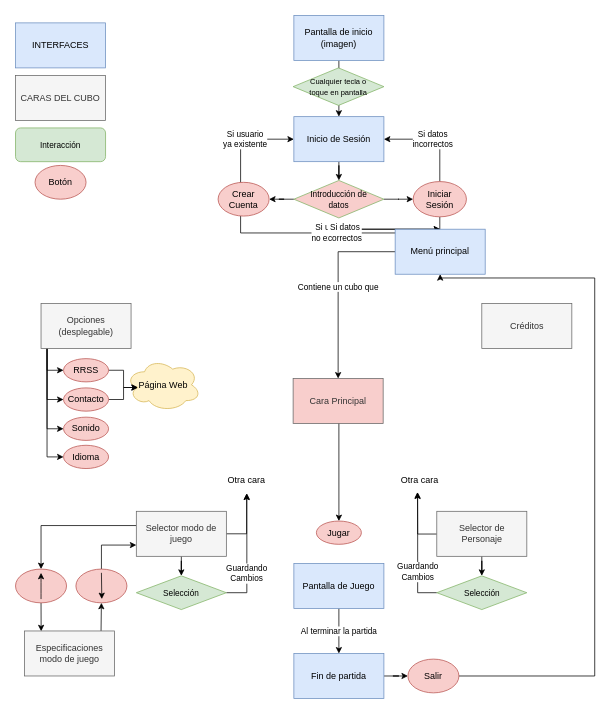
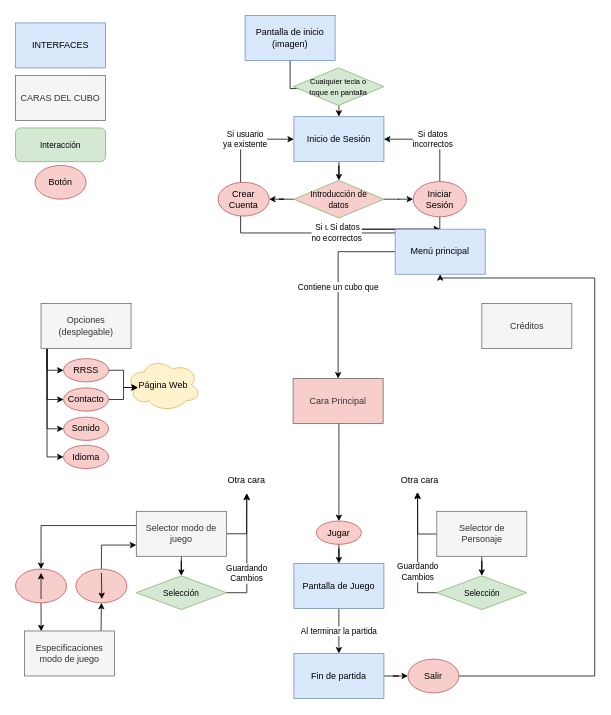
  <mxCell id="0" />
  <mxCell id="1" parent="0" />
  <mxCell id="2" value="" style="edgeStyle=orthogonalEdgeStyle;rounded=0;orthogonalLoop=1;jettySize=auto;html=1;" parent="1" source="3" target="5" edge="1"><mxGeometry relative="1" as="geometry" /></mxCell>
- <mxCell id="3" value="Pantalla de inicio&lt;br&gt;(imagen)" style="rounded=0;whiteSpace=wrap;html=1;fillColor=#dae8fc;strokeColor=#6c8ebf;" parent="1" vertex="1"><mxGeometry x="391" y="20" width="120" height="60" as="geometry" /></mxCell>
+ <mxCell id="3" value="Pantalla de inicio&lt;br&gt;(imagen)" style="rounded=0;whiteSpace=wrap;html=1;fillColor=#dae8fc;strokeColor=#6c8ebf;" parent="1" vertex="1"><mxGeometry x="326" y="20" width="120" height="60" as="geometry" /></mxCell>
  <mxCell id="4" value="" style="edgeStyle=orthogonalEdgeStyle;rounded=0;orthogonalLoop=1;jettySize=auto;html=1;" parent="1" source="5" target="8" edge="1"><mxGeometry relative="1" as="geometry" /></mxCell>
  <mxCell id="5" value="Inicio de Sesión" style="rounded=0;whiteSpace=wrap;html=1;fillColor=#dae8fc;strokeColor=#6c8ebf;" parent="1" vertex="1"><mxGeometry x="391" y="155" width="120" height="60" as="geometry" /></mxCell>
  <mxCell id="6" value="" style="edgeStyle=orthogonalEdgeStyle;rounded=0;orthogonalLoop=1;jettySize=auto;html=1;" parent="1" source="8" target="14" edge="1"><mxGeometry relative="1" as="geometry" /></mxCell>
  <mxCell id="7" value="" style="edgeStyle=orthogonalEdgeStyle;rounded=0;orthogonalLoop=1;jettySize=auto;html=1;" parent="1" source="8" target="11" edge="1"><mxGeometry relative="1" as="geometry" /></mxCell>
  <mxCell id="8" value="&lt;font style=&quot;font-size: 11px&quot;&gt;Introducción de&lt;br&gt;datos&lt;/font&gt;" style="rhombus;whiteSpace=wrap;html=1;fillColor=#f8cecc;strokeColor=#82b366;" parent="1" vertex="1"><mxGeometry x="391" y="240" width="120" height="50" as="geometry" /></mxCell>
  <mxCell id="9" value="Si usuario&lt;br&gt;ya existente" style="edgeStyle=orthogonalEdgeStyle;rounded=0;orthogonalLoop=1;jettySize=auto;html=1;entryX=0;entryY=0.5;entryDx=0;entryDy=0;" parent="1" source="11" target="5" edge="1"><mxGeometry relative="1" as="geometry"><Array as="points"><mxPoint x="320" y="185" /></Array></mxGeometry></mxCell>
  <mxCell id="10" value="Si usuario&lt;br&gt;no existente" style="edgeStyle=orthogonalEdgeStyle;rounded=0;orthogonalLoop=1;jettySize=auto;html=1;entryX=0.5;entryY=0;entryDx=0;entryDy=0;" parent="1" source="11" target="16" edge="1"><mxGeometry relative="1" as="geometry"><Array as="points"><mxPoint x="320" y="310" /><mxPoint x="451" y="310" /></Array></mxGeometry></mxCell>
  <mxCell id="11" value="Crear Cuenta" style="ellipse;whiteSpace=wrap;html=1;fillColor=#f8cecc;strokeColor=#b85450;" parent="1" vertex="1"><mxGeometry x="290" y="242.5" width="68" height="45" as="geometry" /></mxCell>
  <mxCell id="12" value="Si datos &lt;br&gt;incorrectos" style="edgeStyle=orthogonalEdgeStyle;rounded=0;orthogonalLoop=1;jettySize=auto;html=1;entryX=1;entryY=0.5;entryDx=0;entryDy=0;" parent="1" source="14" target="5" edge="1"><mxGeometry relative="1" as="geometry"><Array as="points"><mxPoint x="585" y="185" /></Array></mxGeometry></mxCell>
  <mxCell id="13" value="Si datos&lt;br&gt;correctos" style="edgeStyle=orthogonalEdgeStyle;rounded=0;orthogonalLoop=1;jettySize=auto;html=1;entryX=0.5;entryY=0;entryDx=0;entryDy=0;" parent="1" source="14" target="16" edge="1"><mxGeometry relative="1" as="geometry"><Array as="points"><mxPoint x="585" y="310" /><mxPoint x="451" y="310" /></Array></mxGeometry></mxCell>
  <mxCell id="14" value="Iniciar Sesión" style="ellipse;whiteSpace=wrap;html=1;fillColor=#f8cecc;strokeColor=#b85450;" parent="1" vertex="1"><mxGeometry x="550" y="241.5" width="71" height="47" as="geometry" /></mxCell>
  <mxCell id="15" value="Contiene un cubo que" style="edgeStyle=orthogonalEdgeStyle;rounded=0;jumpStyle=arc;orthogonalLoop=1;jettySize=auto;html=1;entryX=0.5;entryY=0;entryDx=0;entryDy=0;strokeColor=#000000;" parent="1" source="16" target="46" edge="1"><mxGeometry relative="1" as="geometry" /></mxCell>
  <mxCell id="16" value="Menú principal" style="rounded=0;whiteSpace=wrap;html=1;fillColor=#dae8fc;strokeColor=#6c8ebf;" parent="1" vertex="1"><mxGeometry x="526" y="305" width="120" height="60" as="geometry" /></mxCell>
  <mxCell id="17" value="INTERFACES" style="rounded=0;whiteSpace=wrap;html=1;fillColor=#dae8fc;strokeColor=#6c8ebf;" parent="1" vertex="1"><mxGeometry x="20" y="30" width="120" height="60" as="geometry" /></mxCell>
  <mxCell id="18" value="&lt;span style=&quot;font-size: 11px&quot;&gt;Interacción&lt;/span&gt;" style="whiteSpace=wrap;html=1;fillColor=#d5e8d4;strokeColor=#82b366;rounded=1;" parent="1" vertex="1"><mxGeometry x="20" y="170" width="120" height="45" as="geometry" /></mxCell>
  <mxCell id="19" value="Botón" style="ellipse;whiteSpace=wrap;html=1;fillColor=#f8cecc;strokeColor=#b85450;" parent="1" vertex="1"><mxGeometry x="46" y="220" width="68" height="45" as="geometry" /></mxCell>
  <mxCell id="20" value="&lt;font style=&quot;font-size: 10px&quot;&gt;Cualquier tecla o &lt;br&gt;toque en pantalla&lt;/font&gt;" style="rhombus;whiteSpace=wrap;html=1;fillColor=#d5e8d4;strokeColor=#82b366;" parent="1" vertex="1"><mxGeometry x="390" y="90" width="121" height="50" as="geometry" /></mxCell>
  <mxCell id="21" style="edgeStyle=orthogonalEdgeStyle;rounded=0;orthogonalLoop=1;jettySize=auto;html=1;entryX=0;entryY=0.5;entryDx=0;entryDy=0;" parent="1" source="25" target="30" edge="1"><mxGeometry relative="1" as="geometry"><Array as="points"><mxPoint x="62" y="531.5" /></Array></mxGeometry></mxCell>
  <mxCell id="22" style="edgeStyle=orthogonalEdgeStyle;rounded=0;orthogonalLoop=1;jettySize=auto;html=1;entryX=0;entryY=0.5;entryDx=0;entryDy=0;" parent="1" source="25" target="31" edge="1"><mxGeometry relative="1" as="geometry"><Array as="points"><mxPoint x="62" y="571.5" /></Array></mxGeometry></mxCell>
  <mxCell id="23" style="edgeStyle=orthogonalEdgeStyle;rounded=0;jumpStyle=arc;orthogonalLoop=1;jettySize=auto;html=1;entryX=0;entryY=0.5;entryDx=0;entryDy=0;strokeColor=#000000;" parent="1" source="25" target="28" edge="1"><mxGeometry relative="1" as="geometry"><Array as="points"><mxPoint x="62" y="493.5" /></Array></mxGeometry></mxCell>
  <mxCell id="24" style="edgeStyle=orthogonalEdgeStyle;rounded=0;jumpStyle=arc;orthogonalLoop=1;jettySize=auto;html=1;entryX=0;entryY=0.5;entryDx=0;entryDy=0;strokeColor=#000000;" parent="1" source="25" target="62" edge="1"><mxGeometry relative="1" as="geometry"><Array as="points"><mxPoint x="62" y="608.5" /></Array></mxGeometry></mxCell>
  <mxCell id="25" value="Opciones&lt;br&gt;(desplegable)" style="rounded=0;whiteSpace=wrap;html=1;fillColor=#f5f5f5;strokeColor=#666666;fontColor=#333333;" parent="1" vertex="1"><mxGeometry x="54" y="404" width="120" height="60" as="geometry" /></mxCell>
  <mxCell id="26" value="Página Web" style="ellipse;shape=cloud;whiteSpace=wrap;html=1;fillColor=#fff2cc;strokeColor=#d6b656;" parent="1" vertex="1"><mxGeometry x="167" y="477.5" width="100" height="70" as="geometry" /></mxCell>
  <mxCell id="27" style="edgeStyle=orthogonalEdgeStyle;rounded=0;jumpStyle=arc;orthogonalLoop=1;jettySize=auto;html=1;entryX=0.16;entryY=0.55;entryDx=0;entryDy=0;entryPerimeter=0;strokeColor=#000000;" parent="1" source="28" target="26" edge="1"><mxGeometry relative="1" as="geometry" /></mxCell>
  <mxCell id="28" value="RRSS" style="ellipse;whiteSpace=wrap;html=1;fillColor=#f8cecc;strokeColor=#b85450;" parent="1" vertex="1"><mxGeometry x="84" y="477.5" width="60" height="31" as="geometry" /></mxCell>
  <mxCell id="29" style="edgeStyle=orthogonalEdgeStyle;rounded=0;jumpStyle=arc;orthogonalLoop=1;jettySize=auto;html=1;entryX=0.16;entryY=0.55;entryDx=0;entryDy=0;entryPerimeter=0;strokeColor=#000000;" parent="1" source="30" target="26" edge="1"><mxGeometry relative="1" as="geometry" /></mxCell>
  <mxCell id="30" value="Contacto" style="ellipse;whiteSpace=wrap;html=1;fillColor=#f8cecc;strokeColor=#b85450;" parent="1" vertex="1"><mxGeometry x="84" y="516.5" width="60" height="31" as="geometry" /></mxCell>
  <mxCell id="31" value="Sonido" style="ellipse;whiteSpace=wrap;html=1;fillColor=#f8cecc;strokeColor=#b85450;" parent="1" vertex="1"><mxGeometry x="84" y="555.5" width="60" height="31" as="geometry" /></mxCell>
  <mxCell id="32" style="edgeStyle=orthogonalEdgeStyle;rounded=0;orthogonalLoop=1;jettySize=auto;html=1;entryX=0.5;entryY=0;entryDx=0;entryDy=0;" parent="1" source="35" target="37" edge="1"><mxGeometry relative="1" as="geometry" /></mxCell>
  <mxCell id="33" style="edgeStyle=orthogonalEdgeStyle;rounded=0;orthogonalLoop=1;jettySize=auto;html=1;" parent="1" source="35" edge="1"><mxGeometry relative="1" as="geometry"><mxPoint x="328" y="657.5" as="targetPoint" /><Array as="points"><mxPoint x="328" y="710.5" /></Array></mxGeometry></mxCell>
  <mxCell id="34" style="edgeStyle=orthogonalEdgeStyle;rounded=0;jumpStyle=arc;orthogonalLoop=1;jettySize=auto;html=1;entryX=0.5;entryY=0;entryDx=0;entryDy=0;strokeColor=#000000;" parent="1" source="35" target="58" edge="1"><mxGeometry relative="1" as="geometry"><Array as="points"><mxPoint x="54" y="700" /></Array></mxGeometry></mxCell>
  <mxCell id="35" value="Selector modo de juego" style="rounded=0;whiteSpace=wrap;html=1;fillColor=#f5f5f5;strokeColor=#666666;fontColor=#333333;" parent="1" vertex="1"><mxGeometry x="181" y="681" width="120" height="60" as="geometry" /></mxCell>
  <mxCell id="36" value="Guardando&lt;br&gt;Cambios" style="edgeStyle=orthogonalEdgeStyle;rounded=0;orthogonalLoop=1;jettySize=auto;html=1;entryX=0.5;entryY=1;entryDx=0;entryDy=0;" parent="1" source="37" edge="1"><mxGeometry x="-0.338" relative="1" as="geometry"><mxPoint x="328.333" y="657" as="targetPoint" /><Array as="points"><mxPoint x="328" y="789.5" /></Array><mxPoint as="offset" /></mxGeometry></mxCell>
  <mxCell id="37" value="&lt;span style=&quot;font-size: 11px&quot;&gt;Selección&lt;/span&gt;" style="rhombus;whiteSpace=wrap;html=1;fillColor=#d5e8d4;strokeColor=#82b366;" parent="1" vertex="1"><mxGeometry x="181" y="767" width="120" height="45" as="geometry" /></mxCell>
  <mxCell id="38" value="Al terminar la partida" style="edgeStyle=orthogonalEdgeStyle;rounded=0;jumpStyle=arc;orthogonalLoop=1;jettySize=auto;html=1;" parent="1" source="39" target="41" edge="1"><mxGeometry relative="1" as="geometry" /></mxCell>
  <mxCell id="39" value="Pantalla de Juego" style="rounded=0;whiteSpace=wrap;html=1;fillColor=#dae8fc;strokeColor=#6c8ebf;" parent="1" vertex="1"><mxGeometry x="391" y="750.5" width="120" height="60" as="geometry" /></mxCell>
  <mxCell id="40" style="edgeStyle=orthogonalEdgeStyle;rounded=0;jumpStyle=arc;orthogonalLoop=1;jettySize=auto;html=1;entryX=0;entryY=0.5;entryDx=0;entryDy=0;" parent="1" source="41" target="43" edge="1"><mxGeometry relative="1" as="geometry" /></mxCell>
  <mxCell id="41" value="Fin de partida" style="rounded=0;whiteSpace=wrap;html=1;fillColor=#dae8fc;strokeColor=#6c8ebf;" parent="1" vertex="1"><mxGeometry x="391" y="870.5" width="120" height="60" as="geometry" /></mxCell>
  <mxCell id="42" style="edgeStyle=orthogonalEdgeStyle;rounded=0;jumpStyle=arc;orthogonalLoop=1;jettySize=auto;html=1;strokeColor=#000000;" parent="1" source="43" target="16" edge="1"><mxGeometry relative="1" as="geometry"><mxPoint x="782" y="400" as="targetPoint" /><Array as="points"><mxPoint x="792" y="901" /><mxPoint x="792" y="370" /></Array></mxGeometry></mxCell>
  <mxCell id="43" value="Salir" style="ellipse;whiteSpace=wrap;html=1;fillColor=#f8cecc;strokeColor=#b85450;" parent="1" vertex="1"><mxGeometry x="543" y="878" width="68" height="45" as="geometry" /></mxCell>
  <mxCell id="44" value="CARAS DEL CUBO" style="rounded=0;whiteSpace=wrap;html=1;fillColor=#f5f5f5;strokeColor=#666666;fontColor=#333333;" parent="1" vertex="1"><mxGeometry x="20" y="100" width="120" height="60" as="geometry" /></mxCell>
  <mxCell id="45" style="edgeStyle=orthogonalEdgeStyle;rounded=0;jumpStyle=arc;orthogonalLoop=1;jettySize=auto;html=1;entryX=0.5;entryY=0;entryDx=0;entryDy=0;strokeColor=#000000;" parent="1" target="48" edge="1"><mxGeometry relative="1" as="geometry"><mxPoint x="451" y="524" as="sourcePoint" /></mxGeometry></mxCell>
  <mxCell id="46" value="Cara Principal" style="rounded=0;whiteSpace=wrap;html=1;fillColor=#f8cecc;strokeColor=#666666;fontColor=#333333;" parent="1" vertex="1"><mxGeometry x="390" y="504" width="120" height="60" as="geometry" /></mxCell>
+ <mxCell id="47" style="edgeStyle=orthogonalEdgeStyle;rounded=0;jumpStyle=arc;orthogonalLoop=1;jettySize=auto;html=1;strokeColor=#000000;" parent="1" source="48" target="39" edge="1"><mxGeometry relative="1" as="geometry" /></mxCell>
  <mxCell id="48" value="Jugar" style="ellipse;whiteSpace=wrap;html=1;fillColor=#f8cecc;strokeColor=#b85450;" parent="1" vertex="1"><mxGeometry x="421" y="694" width="60" height="31" as="geometry" /></mxCell>
  <mxCell id="49" style="edgeStyle=orthogonalEdgeStyle;rounded=0;orthogonalLoop=1;jettySize=auto;html=1;entryX=0.5;entryY=0;entryDx=0;entryDy=0;" parent="1" source="51" target="53" edge="1"><mxGeometry relative="1" as="geometry" /></mxCell>
  <mxCell id="50" style="edgeStyle=orthogonalEdgeStyle;rounded=0;jumpStyle=arc;orthogonalLoop=1;jettySize=auto;html=1;entryX=0.5;entryY=1;entryDx=0;entryDy=0;strokeColor=#000000;" parent="1" edge="1"><mxGeometry relative="1" as="geometry"><mxPoint x="581.5" y="711.31" as="sourcePoint" /><mxPoint x="555.655" y="655.448" as="targetPoint" /><Array as="points"><mxPoint x="556" y="711" /><mxPoint x="556" y="675" /></Array></mxGeometry></mxCell>
  <mxCell id="51" value="Selector de Personaje" style="rounded=0;whiteSpace=wrap;html=1;fillColor=#f5f5f5;strokeColor=#666666;fontColor=#333333;" parent="1" vertex="1"><mxGeometry x="581.5" y="681" width="120" height="60" as="geometry" /></mxCell>
  <mxCell id="52" value="Guardando&lt;br&gt;Cambios" style="edgeStyle=orthogonalEdgeStyle;rounded=0;orthogonalLoop=1;jettySize=auto;html=1;entryX=0.5;entryY=1;entryDx=0;entryDy=0;" parent="1" source="53" edge="1"><mxGeometry x="-0.338" relative="1" as="geometry"><mxPoint x="556" y="656" as="targetPoint" /><Array as="points"><mxPoint x="556" y="789" /></Array><mxPoint as="offset" /></mxGeometry></mxCell>
  <mxCell id="53" value="&lt;span style=&quot;font-size: 11px&quot;&gt;Selección&lt;/span&gt;" style="rhombus;whiteSpace=wrap;html=1;fillColor=#d5e8d4;strokeColor=#82b366;" parent="1" vertex="1"><mxGeometry x="581.5" y="767" width="120" height="45" as="geometry" /></mxCell>
  <mxCell id="54" style="edgeStyle=orthogonalEdgeStyle;rounded=0;jumpStyle=arc;orthogonalLoop=1;jettySize=auto;html=1;entryX=0;entryY=0.75;entryDx=0;entryDy=0;strokeColor=#000000;" parent="1" source="55" target="35" edge="1"><mxGeometry relative="1" as="geometry"><Array as="points"><mxPoint x="134" y="726" /></Array></mxGeometry></mxCell>
  <mxCell id="55" value="&lt;span style=&quot;color: rgba(0 , 0 , 0 , 0) ; font-family: monospace ; font-size: 0px&quot;&gt;%3CmxGraphModel%3E%3Croot%3E%3CmxCell%20id%3D%220%22%2F%3E%3CmxCell%20id%3D%221%22%20parent%3D%220%22%2F%3E%3CmxCell%20id%3D%222%22%20value%3D%22Personaje%22%20style%3D%22ellipse%3BwhiteSpace%3Dwrap%3Bhtml%3D1%3BfillColor%3D%23f8cecc%3BstrokeColor%3D%23b85450%3B%22%20vertex%3D%221%22%20parent%3D%221%22%3E%3CmxGeometry%20x%3D%22384%22%20y%3D%22580%22%20width%3D%2268%22%20height%3D%2245%22%20as%3D%22geometry%22%2F%3E%3C%2FmxCell%3E%3C%2Froot%3E%3C%2FmxGraphModel%3Eççç&lt;/span&gt;" style="ellipse;whiteSpace=wrap;html=1;fillColor=#f8cecc;strokeColor=#b85450;" parent="1" vertex="1"><mxGeometry x="100.5" y="758" width="68" height="45" as="geometry" /></mxCell>
  <mxCell id="56" value="" style="endArrow=classic;html=1;rounded=0;" parent="1" edge="1"><mxGeometry width="50" height="50" relative="1" as="geometry"><mxPoint x="134.5" y="763" as="sourcePoint" /><mxPoint x="135" y="798" as="targetPoint" /></mxGeometry></mxCell>
  <mxCell id="57" style="edgeStyle=orthogonalEdgeStyle;rounded=0;jumpStyle=arc;orthogonalLoop=1;jettySize=auto;html=1;strokeColor=#000000;entryX=0.185;entryY=0.006;entryDx=0;entryDy=0;entryPerimeter=0;" parent="1" source="58" target="61" edge="1"><mxGeometry relative="1" as="geometry" /></mxCell>
  <mxCell id="58" value="&lt;span style=&quot;color: rgba(0 , 0 , 0 , 0) ; font-family: monospace ; font-size: 0px&quot;&gt;%3CmxGraphModel%3E%3Croot%3E%3CmxCell%20id%3D%220%22%2F%3E%3CmxCell%20id%3D%221%22%20parent%3D%220%22%2F%3E%3CmxCell%20id%3D%222%22%20value%3D%22Personaje%22%20style%3D%22ellipse%3BwhiteSpace%3Dwrap%3Bhtml%3D1%3BfillColor%3D%23f8cecc%3BstrokeColor%3D%23b85450%3B%22%20vertex%3D%221%22%20parent%3D%221%22%3E%3CmxGeometry%20x%3D%22384%22%20y%3D%22580%22%20width%3D%2268%22%20height%3D%2245%22%20as%3D%22geometry%22%2F%3E%3C%2FmxCell%3E%3C%2Froot%3E%3C%2FmxGraphModel%3Eççç&lt;/span&gt;" style="ellipse;whiteSpace=wrap;html=1;fillColor=#f8cecc;strokeColor=#b85450;" parent="1" vertex="1"><mxGeometry x="20" y="758" width="68" height="45" as="geometry" /></mxCell>
  <mxCell id="59" value="" style="endArrow=classic;html=1;" parent="1" edge="1"><mxGeometry width="50" height="50" relative="1" as="geometry"><mxPoint x="54" y="798" as="sourcePoint" /><mxPoint x="54" y="763" as="targetPoint" /><Array as="points"><mxPoint x="54" y="783" /></Array></mxGeometry></mxCell>
  <mxCell id="60" style="edgeStyle=orthogonalEdgeStyle;rounded=0;jumpStyle=arc;orthogonalLoop=1;jettySize=auto;html=1;entryX=0.5;entryY=1;entryDx=0;entryDy=0;strokeColor=#000000;" parent="1" source="61" target="55" edge="1"><mxGeometry relative="1" as="geometry"><Array as="points"><mxPoint x="134" y="830" /><mxPoint x="134" y="830" /></Array></mxGeometry></mxCell>
  <mxCell id="61" value="Especificaciones modo de juego" style="rounded=0;whiteSpace=wrap;html=1;fillColor=#f5f5f5;strokeColor=#666666;fontColor=#333333;" parent="1" vertex="1"><mxGeometry x="32" y="840.5" width="120" height="60" as="geometry" /></mxCell>
  <mxCell id="62" value="Idioma" style="ellipse;whiteSpace=wrap;html=1;fillColor=#f8cecc;strokeColor=#b85450;" parent="1" vertex="1"><mxGeometry x="84" y="593" width="60" height="31" as="geometry" /></mxCell>
  <mxCell id="63" value="Créditos" style="rounded=0;whiteSpace=wrap;html=1;fillColor=#f5f5f5;strokeColor=#666666;fontColor=#333333;" parent="1" vertex="1"><mxGeometry x="641.5" y="404" width="120" height="60" as="geometry" /></mxCell>
  <mxCell id="64" value="Otra cara" style="text;html=1;resizable=0;points=[];autosize=1;align=left;verticalAlign=top;spacingTop=-4;" vertex="1" parent="1"><mxGeometry x="301" y="630" width="70" height="20" as="geometry" /></mxCell>
  <mxCell id="65" value="Otra cara" style="text;html=1;resizable=0;points=[];autosize=1;align=left;verticalAlign=top;spacingTop=-4;" vertex="1" parent="1"><mxGeometry x="532" y="630" width="70" height="20" as="geometry" /></mxCell>
